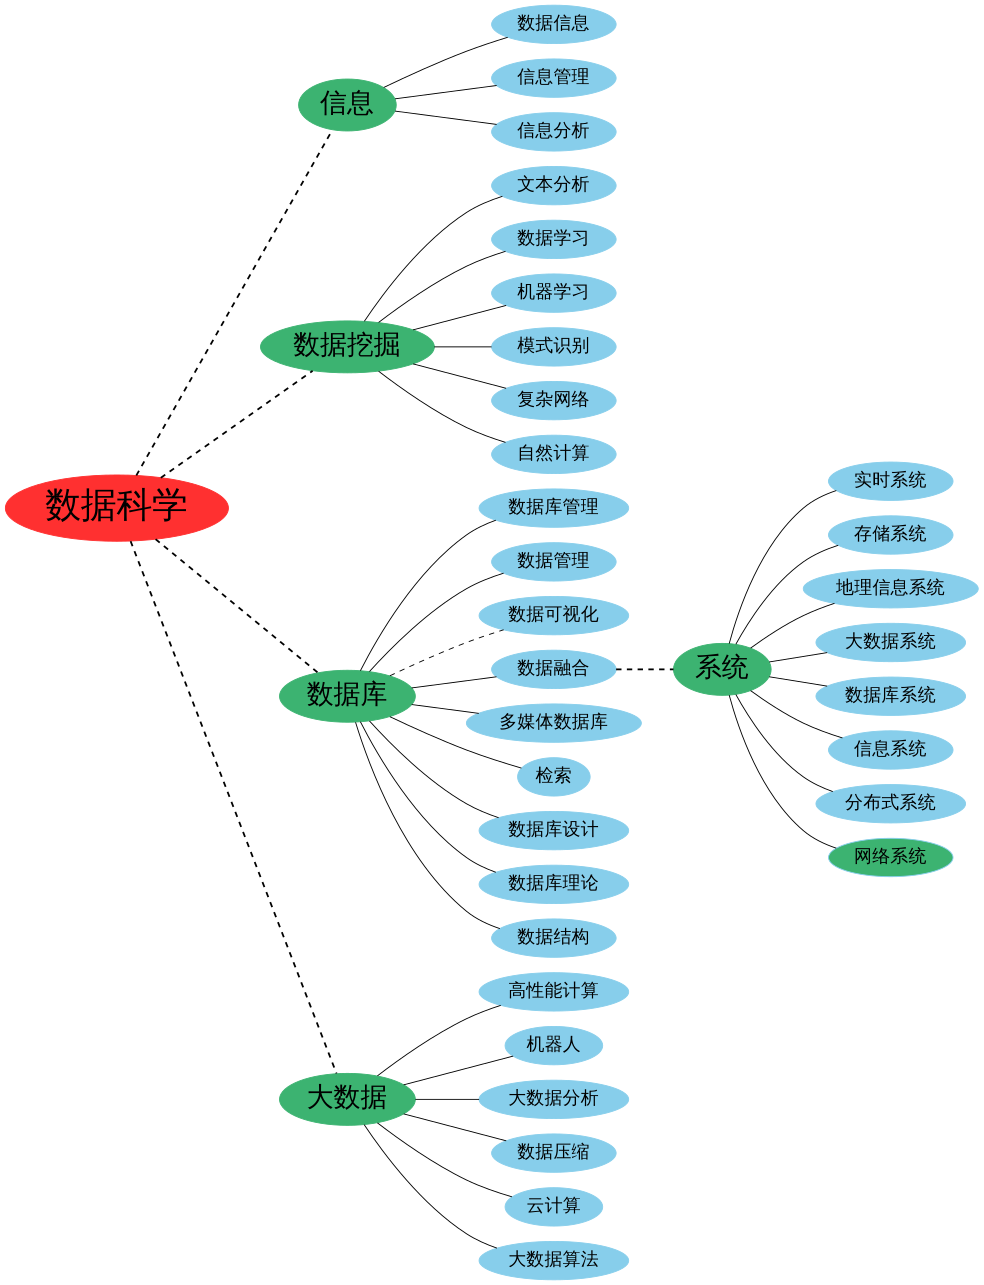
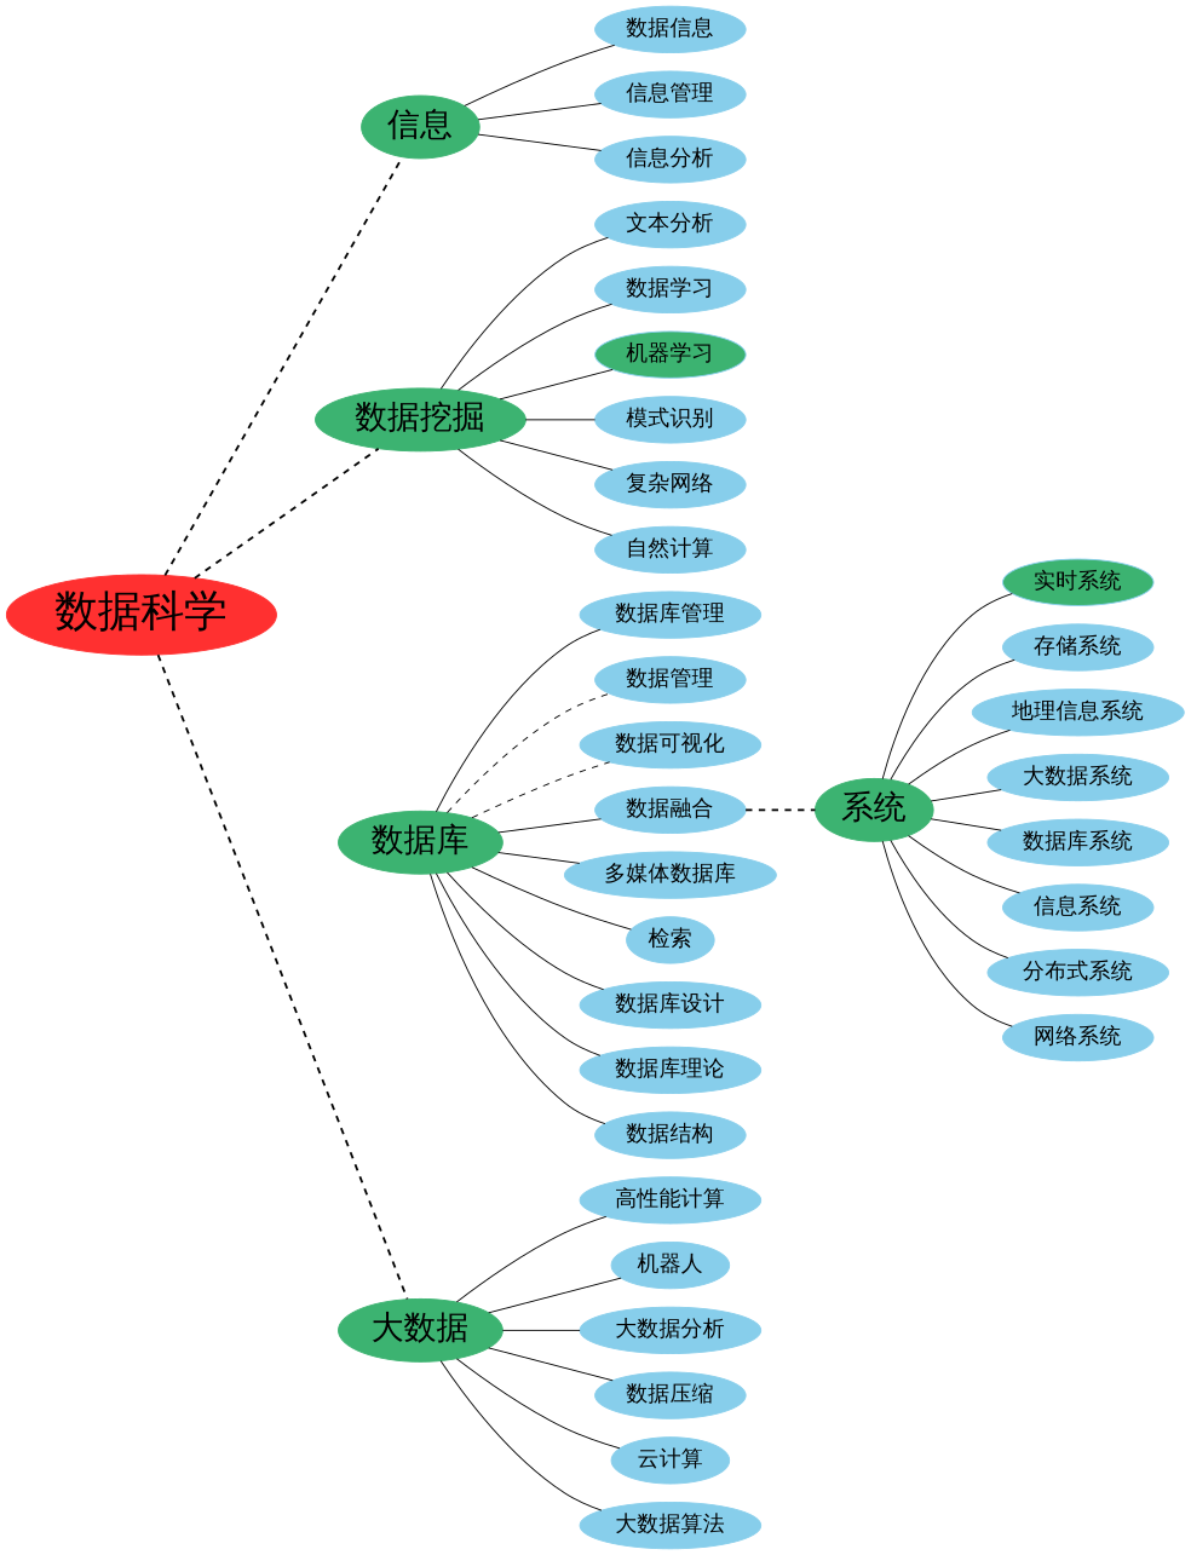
  graph {
    rankdir=LR
    node [color=skyblue fontsize=20 style=filled]
    edge [penwidth=1 style=filled]
    "数据科学" [color=firebrick1 fontsize=40]
    "信息" [color=mediumseagreen fontsize=30]
    "数据挖掘" [color=mediumseagreen fontsize=30]
    "数据库" [color=mediumseagreen fontsize=30]
    "大数据" [color=mediumseagreen fontsize=30]
    "数据信息"
    "信息管理"
    "信息分析"
    "文本分析"
    "数据学习"
-   "机器学习"
+   "机器学习" [fillcolor=mediumseagreen]
    "模式识别"
    "复杂网络"
    "自然计算"
    "数据库管理"
    "数据管理"
    "数据可视化"
    "数据融合"
    "多媒体数据库"
    "检索"
    "数据库设计"
    "数据库理论"
    "数据结构"
    "高性能计算"
    "机器人"
    "大数据分析"
    "数据压缩"
    "云计算"
    "大数据算法"
    "系统" [color=mediumseagreen fontsize=30]
-   "实时系统"
+   "实时系统" [fillcolor=mediumseagreen]
    "存储系统"
    "地理信息系统"
    "大数据系统"
    "数据库系统"
    "信息系统"
    "分布式系统"
-   "网络系统" [fillcolor=mediumseagreen]
+   "网络系统"
    "数据科学" -- "信息" [penwidth=2 style=dashed]
    "数据科学" -- "数据挖掘" [penwidth=2 style=dashed]
-   "数据科学" -- "数据库" [penwidth=2 style=dashed]
    "数据科学" -- "大数据" [penwidth=2 style=dashed]
    "信息" -- "数据信息"
    "信息" -- "信息管理"
    "信息" -- "信息分析"
    "数据挖掘" -- "文本分析"
    "数据挖掘" -- "数据学习"
    "数据挖掘" -- "机器学习"
    "数据挖掘" -- "模式识别"
    "数据挖掘" -- "复杂网络"
    "数据挖掘" -- "自然计算"
    "数据库" -- "数据库管理"
-   "数据库" -- "数据管理"
+   "数据库" -- "数据管理" [style=dashed]
    "数据库" -- "数据可视化" [style=dashed]
    "数据库" -- "数据融合"
    "数据库" -- "多媒体数据库"
    "数据库" -- "检索"
    "数据库" -- "数据库设计"
    "数据库" -- "数据库理论"
    "数据库" -- "数据结构"
    "大数据" -- "高性能计算"
    "大数据" -- "机器人"
    "大数据" -- "大数据分析"
    "大数据" -- "数据压缩"
    "大数据" -- "云计算"
    "大数据" -- "大数据算法"
    "数据融合" -- "系统" [penwidth=2 style=dashed]
    "系统" -- "实时系统"
    "系统" -- "存储系统"
    "系统" -- "地理信息系统"
    "系统" -- "大数据系统"
    "系统" -- "数据库系统"
    "系统" -- "信息系统"
    "系统" -- "分布式系统"
    "系统" -- "网络系统"
  }
